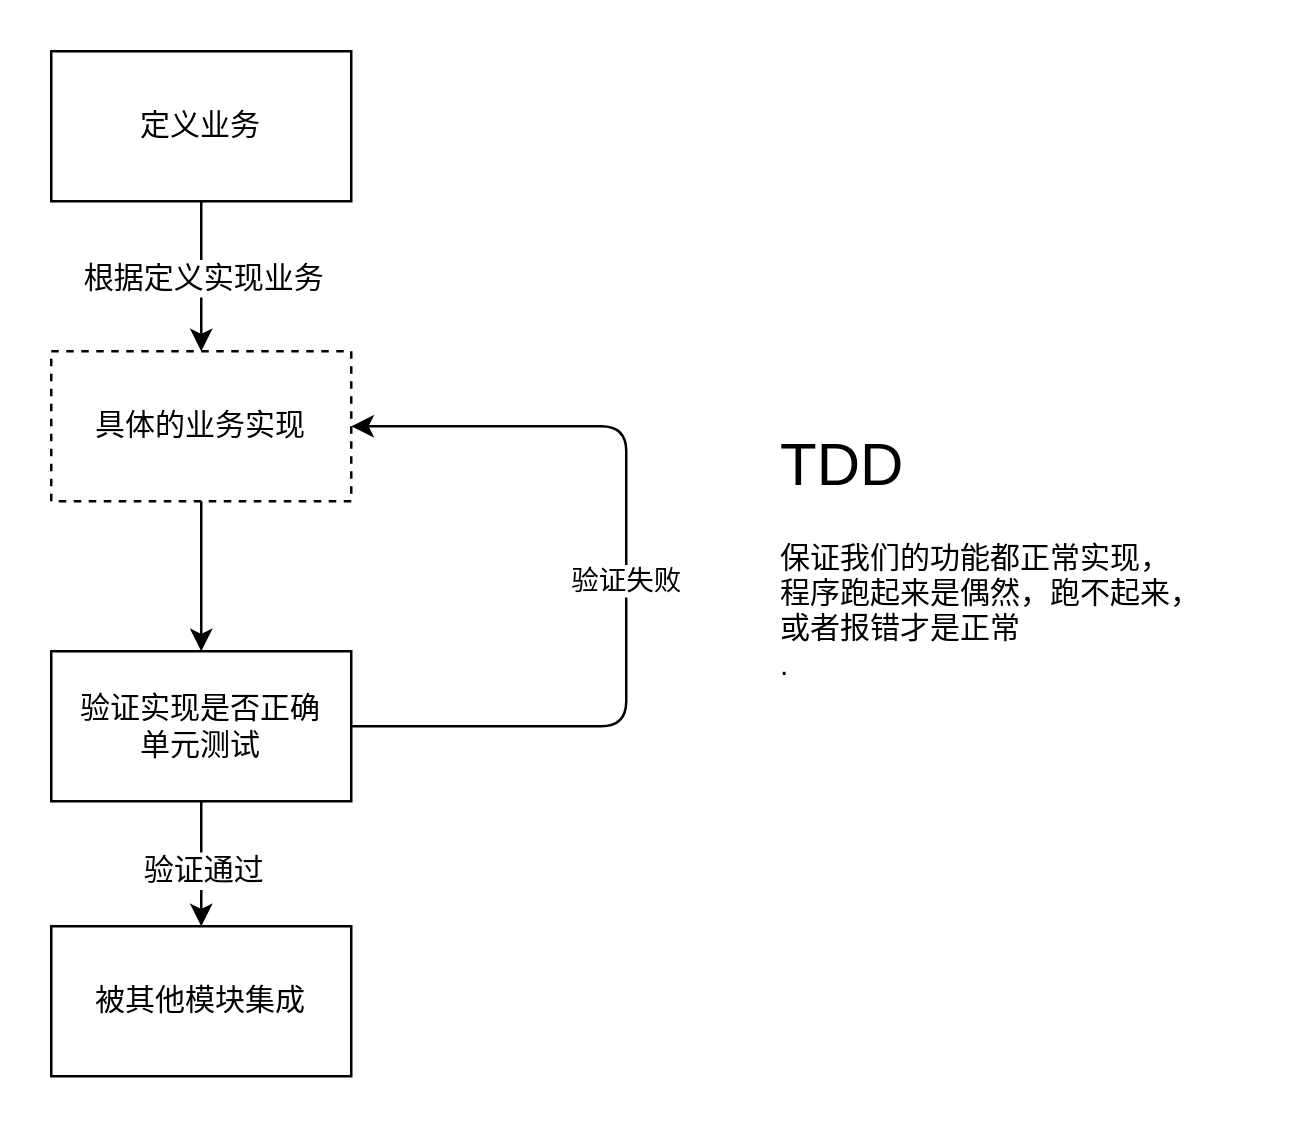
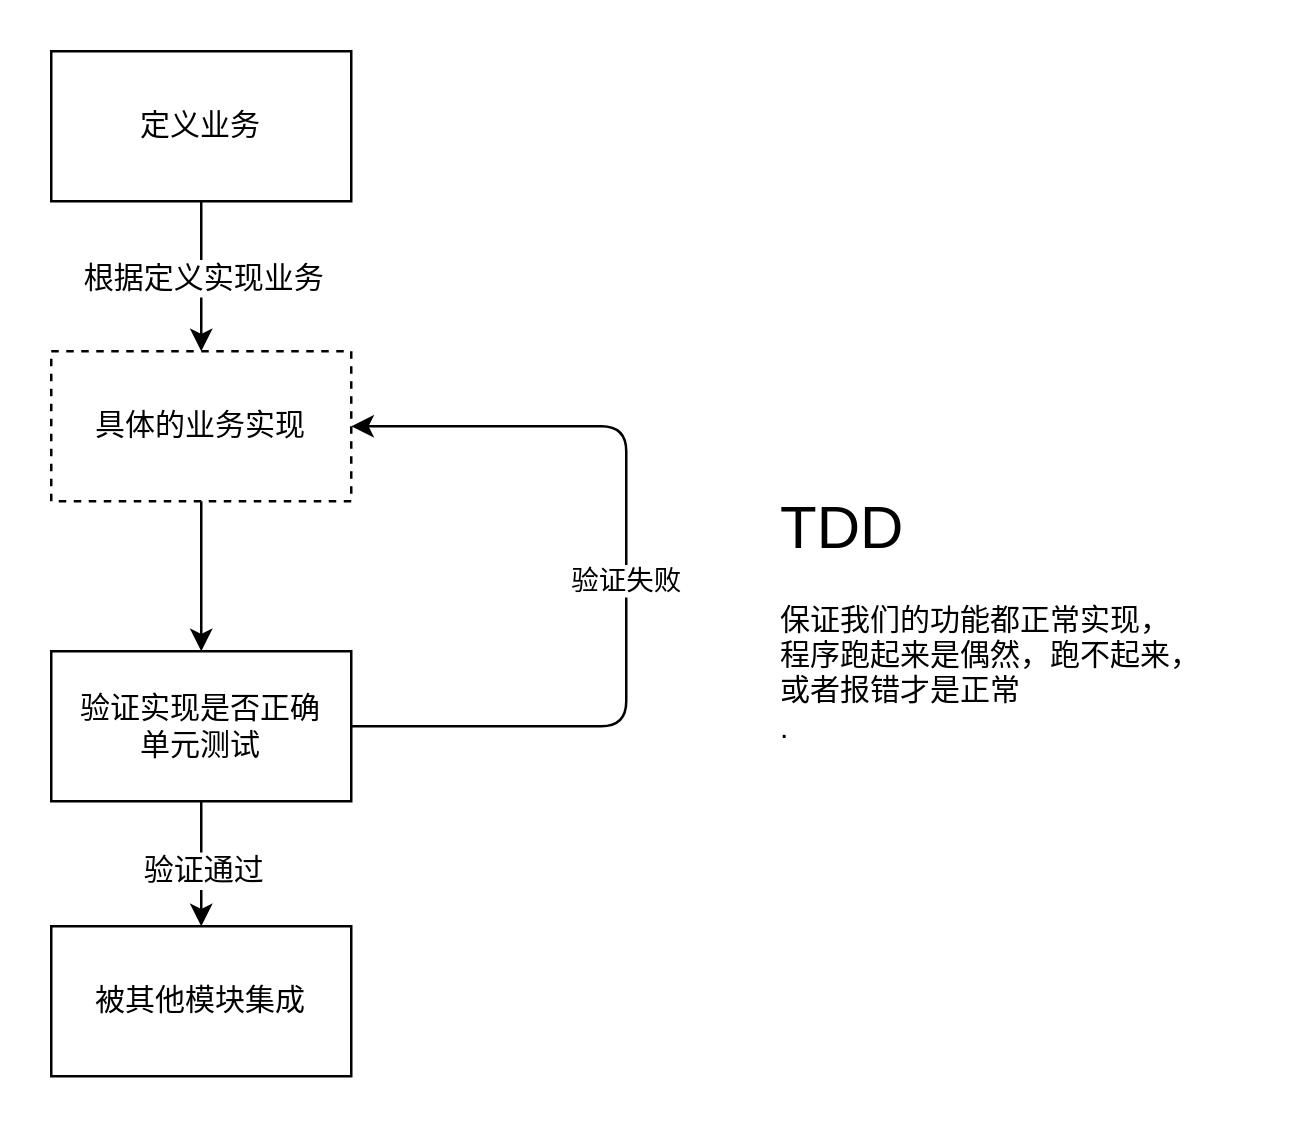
  <mxCell id="0" />
  <mxCell id="1" parent="0" />
  <mxCell id="2" value="定义业务" style="rounded=0;whiteSpace=wrap;html=1;" parent="1" vertex="1"><mxGeometry x="20" y="20" width="120" height="60" as="geometry" /></mxCell>
  <mxCell id="3" value="具体的业务实现" style="rounded=0;whiteSpace=wrap;html=1;dashed=1;" parent="1" vertex="1"><mxGeometry x="20" y="140" width="120" height="60" as="geometry" /></mxCell>
  <mxCell id="4" value="验证实现是否正确&lt;br&gt;单元测试" style="rounded=0;whiteSpace=wrap;html=1;" parent="1" vertex="1"><mxGeometry x="20" y="260" width="120" height="60" as="geometry" /></mxCell>
  <mxCell id="5" value="被其他模块集成" style="rounded=0;whiteSpace=wrap;html=1;" parent="1" vertex="1"><mxGeometry x="20" y="370" width="120" height="60" as="geometry" /></mxCell>
  <mxCell id="6" value="" style="endArrow=classic;html=1;exitX=0.5;exitY=1;exitDx=0;exitDy=0;" parent="1" source="2" target="3" edge="1"><mxGeometry width="50" height="50" relative="1" as="geometry"><mxPoint x="240" y="220" as="sourcePoint" /><mxPoint x="290" y="170" as="targetPoint" /></mxGeometry></mxCell>
  <mxCell id="7" value="根据定义实现业务" style="edgeLabel;html=1;align=center;verticalAlign=middle;resizable=0;points=[];fontSize=12;" parent="6" vertex="1" connectable="0"><mxGeometry x="-0.367" relative="1" as="geometry"><mxPoint y="11" as="offset" /></mxGeometry></mxCell>
  <mxCell id="8" value="" style="endArrow=classic;html=1;exitX=0.5;exitY=1;exitDx=0;exitDy=0;entryX=0.5;entryY=0;entryDx=0;entryDy=0;" parent="1" source="3" target="4" edge="1"><mxGeometry width="50" height="50" relative="1" as="geometry"><mxPoint x="240" y="220" as="sourcePoint" /><mxPoint x="290" y="170" as="targetPoint" /></mxGeometry></mxCell>
  <mxCell id="9" value="" style="endArrow=classic;html=1;exitX=0.5;exitY=1;exitDx=0;exitDy=0;entryX=0.5;entryY=0;entryDx=0;entryDy=0;" parent="1" source="4" target="5" edge="1"><mxGeometry width="50" height="50" relative="1" as="geometry"><mxPoint x="240" y="220" as="sourcePoint" /><mxPoint x="290" y="170" as="targetPoint" /></mxGeometry></mxCell>
  <mxCell id="10" value="验证通过" style="edgeLabel;html=1;align=center;verticalAlign=middle;resizable=0;points=[];fontSize=12;" parent="9" vertex="1" connectable="0"><mxGeometry x="-0.333" relative="1" as="geometry"><mxPoint y="10" as="offset" /></mxGeometry></mxCell>
  <mxCell id="11" value="" style="endArrow=classic;html=1;exitX=1;exitY=0.5;exitDx=0;exitDy=0;entryX=1;entryY=0.5;entryDx=0;entryDy=0;" parent="1" source="4" target="3" edge="1"><mxGeometry width="50" height="50" relative="1" as="geometry"><mxPoint x="240" y="220" as="sourcePoint" /><mxPoint x="290" y="170" as="targetPoint" /><Array as="points"><mxPoint x="250" y="290" /><mxPoint x="250" y="230" /><mxPoint x="250" y="170" /></Array></mxGeometry></mxCell>
  <mxCell id="12" value="验证失败" style="edgeLabel;html=1;align=center;verticalAlign=middle;resizable=0;points=[];" parent="11" vertex="1" connectable="0"><mxGeometry x="0.061" y="1" relative="1" as="geometry"><mxPoint y="11" as="offset" /></mxGeometry></mxCell>
- <mxCell id="13" value="&lt;br&gt;&lt;font style=&quot;font-size: 24px;&quot;&gt;TDD&lt;/font&gt;&lt;br&gt;&lt;br&gt;保证我们的功能都正常实现，&lt;br&gt;程序跑起来是偶然，跑不起来，&lt;br&gt;或者报错才是正常&lt;br&gt;." style="text;html=1;align=left;verticalAlign=middle;resizable=0;points=[];autosize=1;strokeColor=none;fillColor=none;" parent="1" vertex="1"><mxGeometry x="310" y="150" width="190" height="130" as="geometry" /></mxCell>
+ <mxCell id="13" value="&lt;br&gt;&lt;font style=&quot;font-size: 24px;&quot;&gt;TDD&lt;/font&gt;&lt;br&gt;&lt;br&gt;保证我们的功能都正常实现，&lt;br&gt;程序跑起来是偶然，跑不起来，&lt;br&gt;或者报错才是正常&lt;br&gt;." style="text;html=1;align=left;verticalAlign=middle;resizable=0;points=[];autosize=1;strokeColor=none;fillColor=none;" parent="1" vertex="1"><mxGeometry x="310" y="175" width="190" height="130" as="geometry" /></mxCell>
